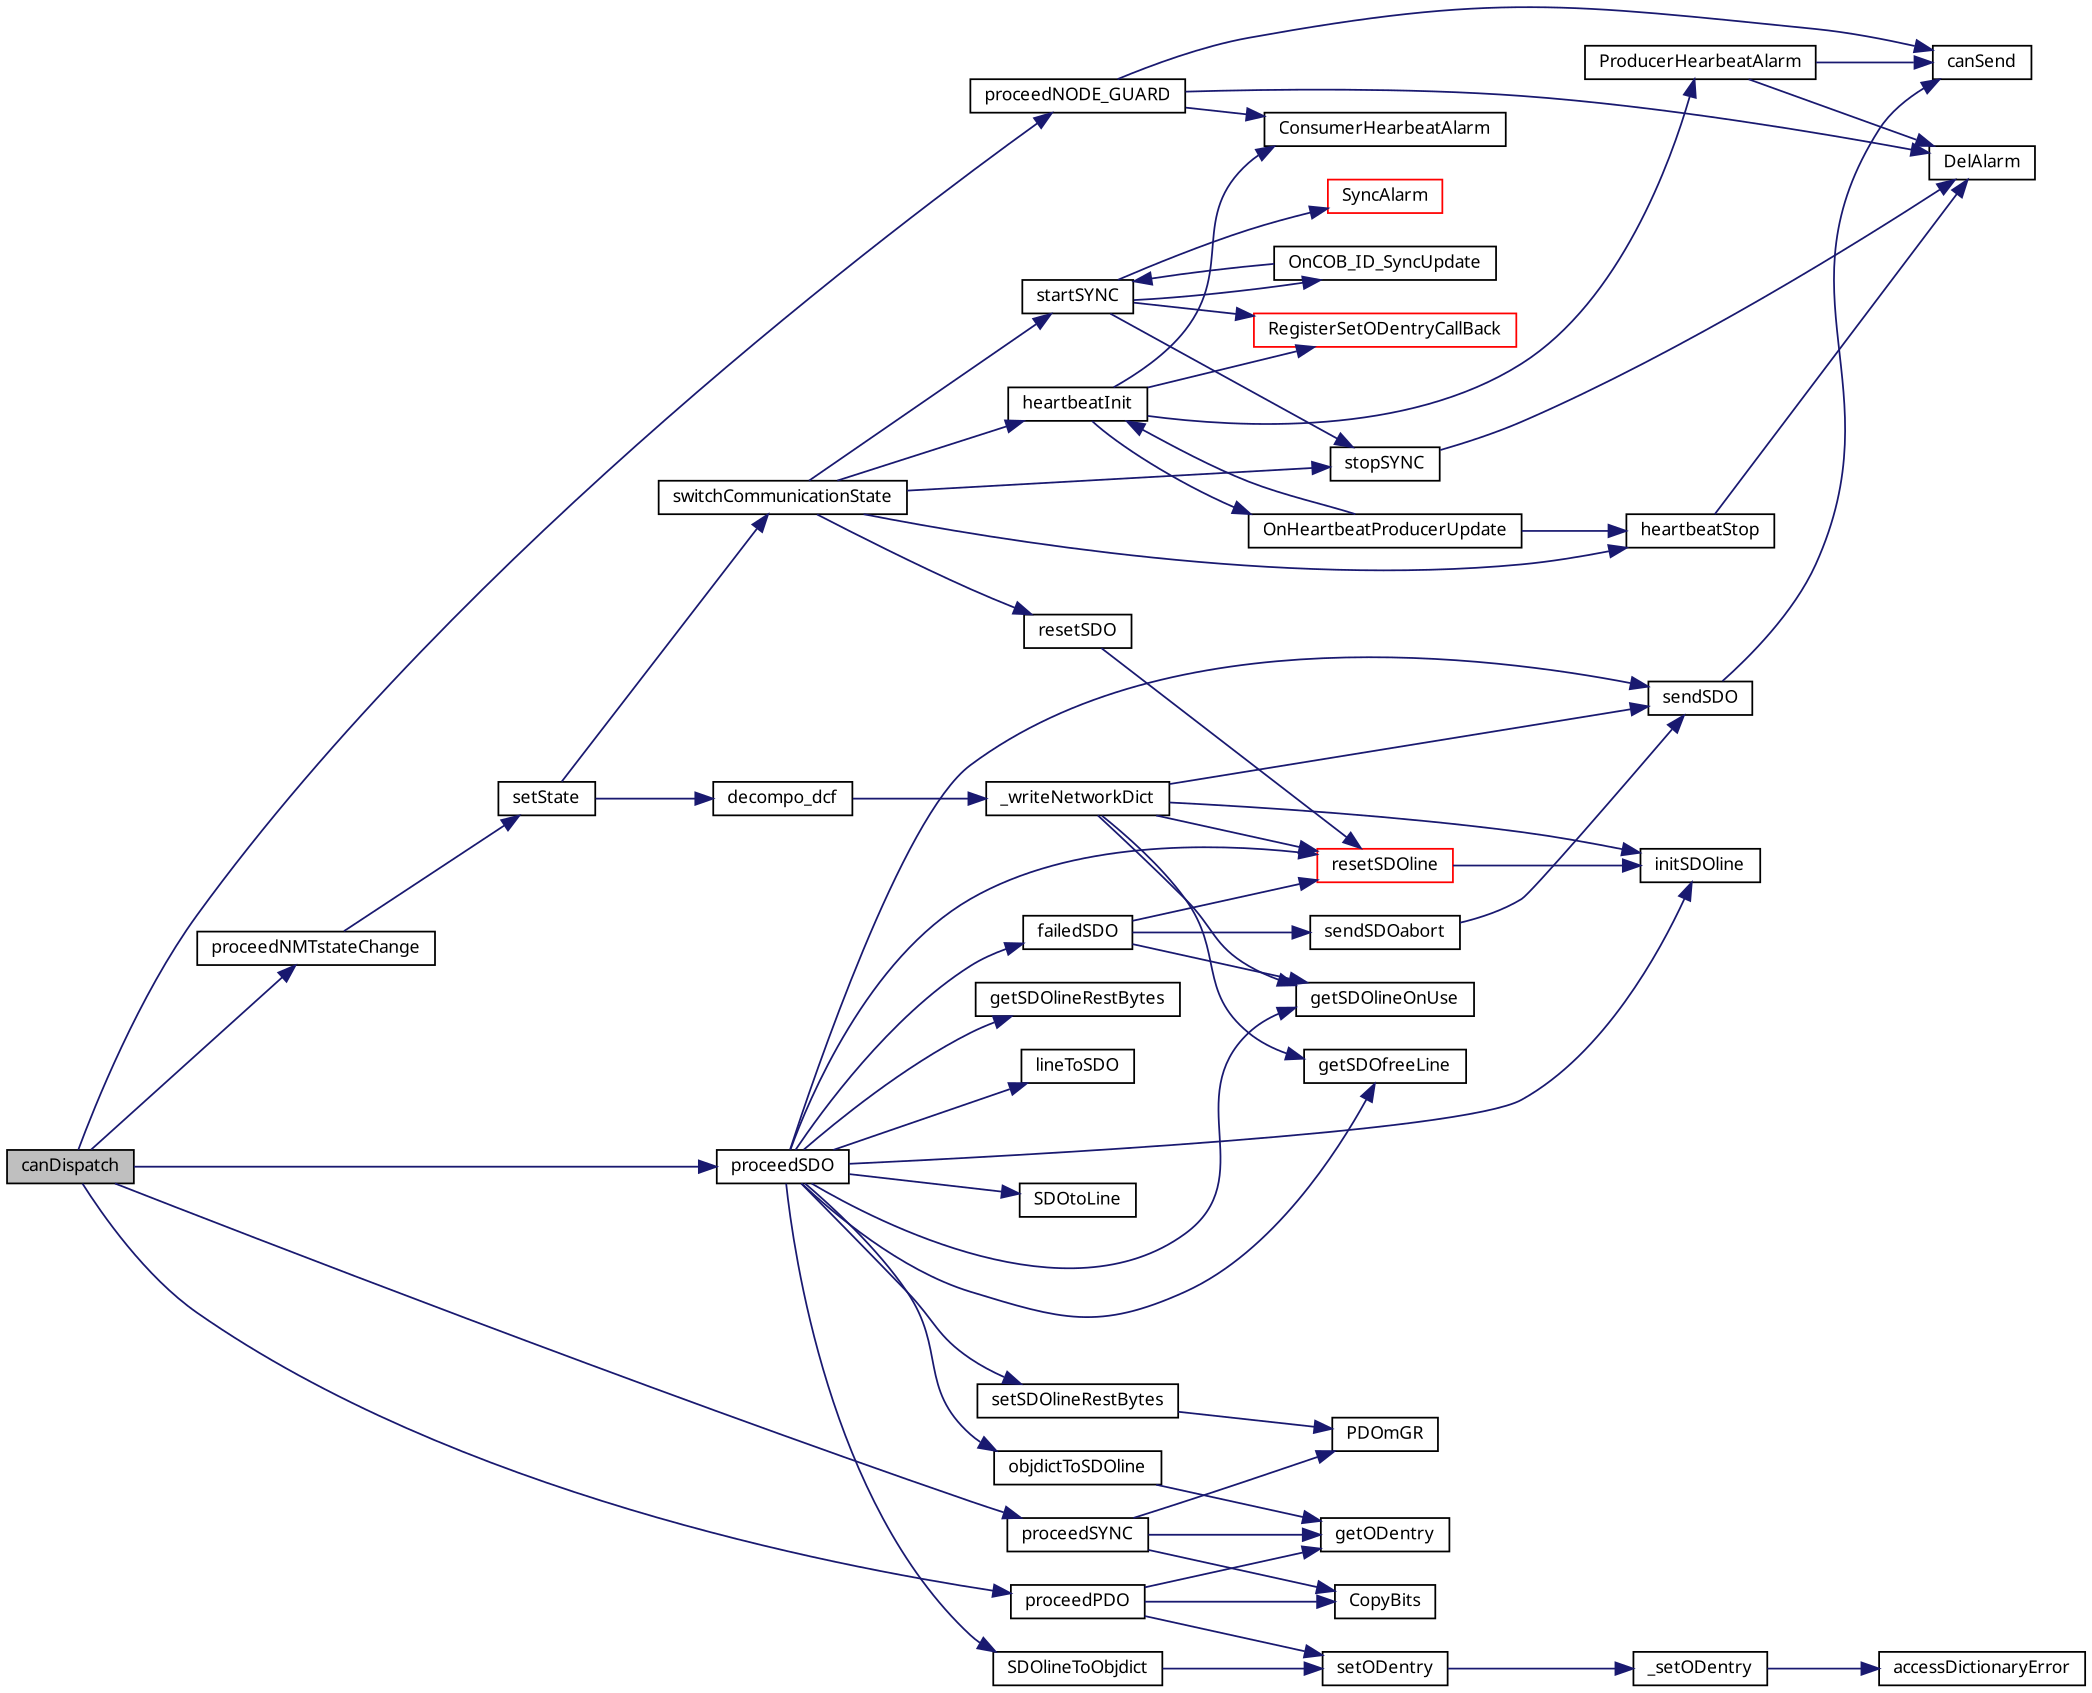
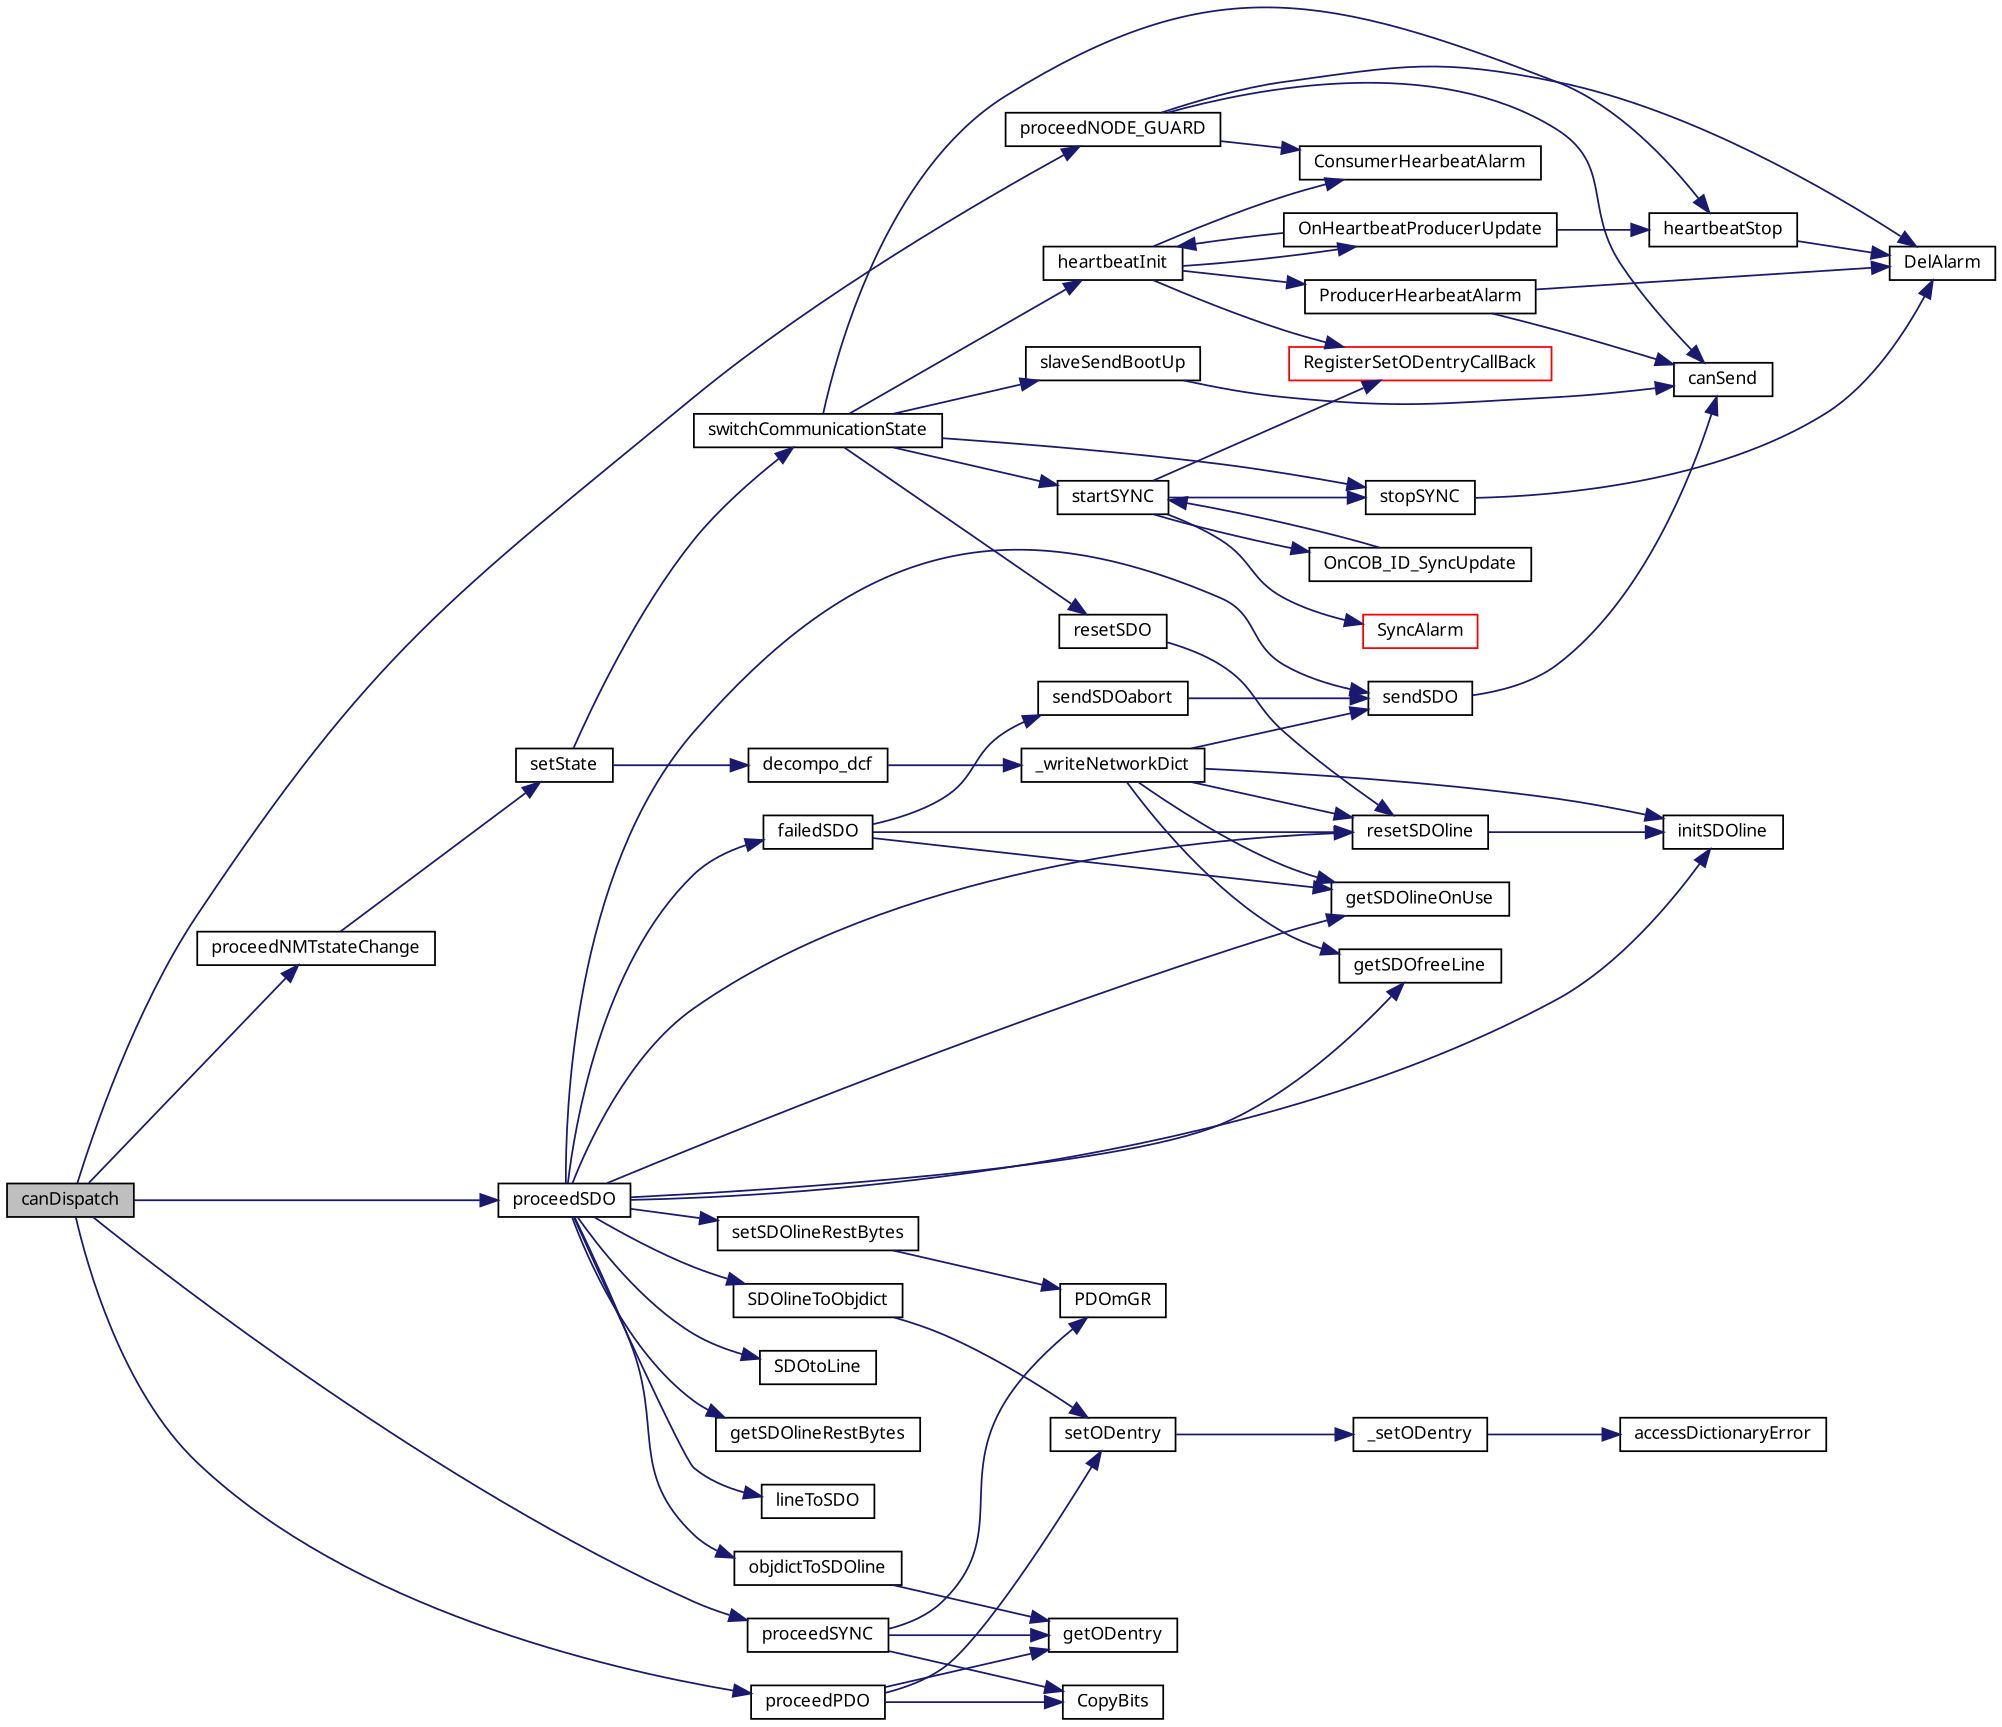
  digraph {
    rankdir=LR
    node [color=black fillcolor=white fontname="FreeSans.ttf" fontsize=10 shape=record style=filled]
    edge [color=midnightblue fontname="FreeSans.ttf" fontsize=10 labelfontname="FreeSans.ttf" labelfontsize=10 style=solid]
    n1 [fillcolor=grey75 fontcolor=black height=0.2 label=canDispatch width=0.4]
    n2 [height=0.2 label=proceedNMTstateChange width=0.4]
    n3 [height=0.2 label=proceedNODE_GUARD width=0.4]
    n4 [height=0.2 label=proceedPDO width=0.4]
    n5 [height=0.2 label=proceedSDO width=0.4]
    n6 [height=0.2 label=proceedSYNC width=0.4]
    n7 [height=0.2 label=setState width=0.4]
    n8 [height=0.2 label=canSend width=0.4]
    n9 [height=0.2 label=ConsumerHearbeatAlarm width=0.4]
    n10 [height=0.2 label=DelAlarm width=0.4]
    n11 [height=0.2 label=CopyBits width=0.4]
    n12 [height=0.2 label=getODentry width=0.4]
    n13 [height=0.2 label=setODentry width=0.4]
    n14 [height=0.2 label=getSDOfreeLine width=0.4]
    n15 [height=0.2 label=getSDOlineOnUse width=0.4]
    n16 [height=0.2 label=initSDOline width=0.4]
-   n17 [color=red height=0.2 label=resetSDOline width=0.4]
+   n17 [height=0.2 label=resetSDOline width=0.4]
    n18 [height=0.2 label=sendSDO width=0.4]
    n19 [height=0.2 label=failedSDO width=0.4]
    n20 [height=0.2 label=getSDOlineRestBytes width=0.4]
    n21 [height=0.2 label=lineToSDO width=0.4]
    n22 [height=0.2 label=objdictToSDOline width=0.4]
    n23 [height=0.2 label=SDOlineToObjdict width=0.4]
    n24 [height=0.2 label=SDOtoLine width=0.4]
    n25 [height=0.2 label=setSDOlineRestBytes width=0.4]
    n26 [height=0.2 label=PDOmGR width=0.4]
    n27 [height=0.2 label=decompo_dcf width=0.4]
    n28 [height=0.2 label=switchCommunicationState width=0.4]
    n29 [height=0.2 label=_writeNetworkDict width=0.4]
    n30 [height=0.2 label=heartbeatInit width=0.4]
    n31 [height=0.2 label=heartbeatStop width=0.4]
    n32 [height=0.2 label=resetSDO width=0.4]
+   n33 [height=0.2 label=slaveSendBootUp width=0.4]
    n34 [height=0.2 label=startSYNC width=0.4]
    n35 [height=0.2 label=stopSYNC width=0.4]
    n36 [height=0.2 label=OnHeartbeatProducerUpdate width=0.4]
    n37 [height=0.2 label=ProducerHearbeatAlarm width=0.4]
    n38 [color=red height=0.2 label=RegisterSetODentryCallBack width=0.4]
    n39 [height=0.2 label=OnCOB_ID_SyncUpdate width=0.4]
    n40 [color=red height=0.2 label=SyncAlarm width=0.4]
    n41 [height=0.2 label=_setODentry width=0.4]
    n42 [height=0.2 label=accessDictionaryError width=0.4]
    n43 [height=0.2 label=sendSDOabort width=0.4]
    n1 -> n2
    n1 -> n3
    n1 -> n4
    n1 -> n5
    n1 -> n6
    n2 -> n7
    n3 -> n8
    n3 -> n9
    n3 -> n10
    n4 -> n11
    n4 -> n12
    n4 -> n13
    n5 -> n14
    n5 -> n15
    n5 -> n16
    n5 -> n17
    n5 -> n18
    n5 -> n19
    n5 -> n20
    n5 -> n21
    n5 -> n22
    n5 -> n23
    n5 -> n24
    n5 -> n25
    n6 -> n11
    n6 -> n12
    n6 -> n26
    n7 -> n27
    n7 -> n28
    n13 -> n41
    n17 -> n16
    n18 -> n8
    n19 -> n15
    n19 -> n17
    n19 -> n43
    n22 -> n12
    n23 -> n13
    n25 -> n26
    n27 -> n29
    n28 -> n30
    n28 -> n31
    n28 -> n32
+   n28 -> n33
    n28 -> n34
    n28 -> n35
    n29 -> n14
    n29 -> n15
    n29 -> n16
    n29 -> n17
    n29 -> n18
    n30 -> n9
    n30 -> n36
    n30 -> n37
    n30 -> n38
    n31 -> n10
    n32 -> n17
+   n33 -> n8
    n34 -> n35
    n34 -> n38
    n34 -> n39
    n34 -> n40
    n35 -> n10
    n36 -> n30
    n36 -> n31
    n37 -> n8
    n37 -> n10
    n39 -> n34
    n41 -> n42
    n43 -> n18
  }
